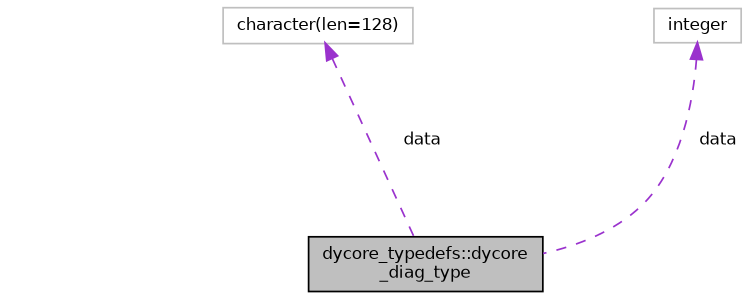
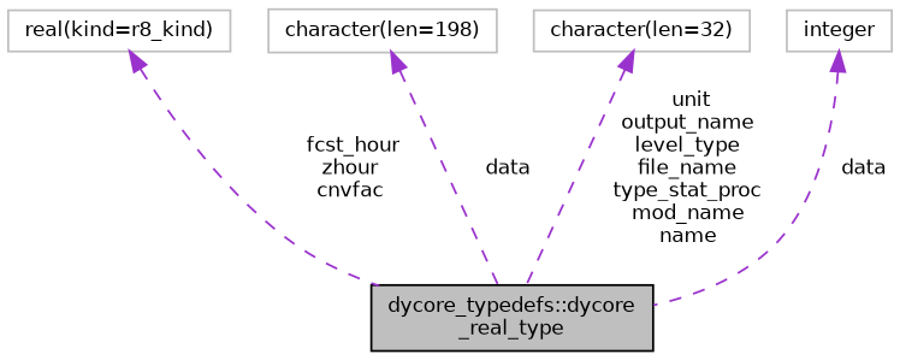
  digraph {
    rankdir=TB
    node [color=grey75 fillcolor=white fontname=Helvetica fontsize=10 shape=record style=filled]
    edge [color=darkorchid3 dir=back fontname=Helvetica fontsize=10 labelfontname=Helvetica labelfontsize=10 style=dashed]
-   n1 [color=black fillcolor=grey75 fontcolor=black height=0.2 label="dycore_typedefs::dycore\l_diag_type" width=0.4]
-   n3 [height=0.2 label="character(len=128)" width=0.4]
+   n1 [color=black fillcolor=grey75 fontcolor=black height=0.2 label="dycore_typedefs::dycore\l_real_type" width=0.4]
+   n2 [height=0.2 label="real(kind=r8_kind)" width=0.4]
+   n3 [height=0.2 label="character(len=198)" width=0.4]
+   n4 [height=0.2 label="character(len=32)" width=0.4]
    n5 [height=0.2 label=integer width=0.4]
+   n2 -> n1 [label=" fcst_hour\nzhour\ncnvfac"]
    n3 -> n1 [label=" data"]
+   n4 -> n1 [label=" unit\noutput_name\nlevel_type\nfile_name\ntype_stat_proc\nmod_name\nname"]
    n5 -> n1 [label=" data"]
  }
